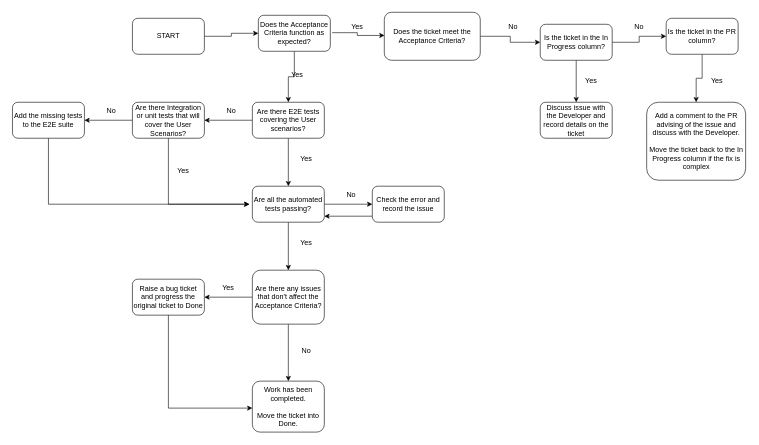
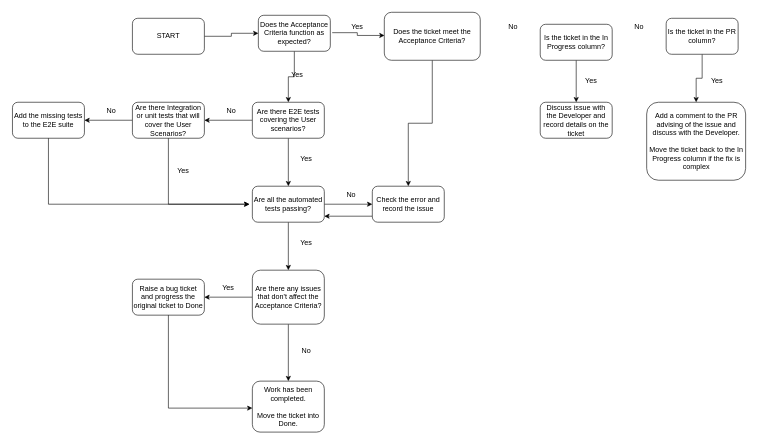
  <mxCell id="0" />
  <mxCell id="1" parent="0" />
  <mxCell id="2" value="" style="edgeStyle=orthogonalEdgeStyle;rounded=0;orthogonalLoop=1;jettySize=auto;html=1;entryX=0.002;entryY=0.483;entryDx=0;entryDy=0;exitX=1.026;exitY=0.483;exitDx=0;exitDy=0;exitPerimeter=0;entryPerimeter=0;" parent="1" source="6" target="4" edge="1"><mxGeometry relative="1" as="geometry" /></mxCell>
- <mxCell id="3" value="" style="edgeStyle=orthogonalEdgeStyle;rounded=0;orthogonalLoop=1;jettySize=auto;html=1;" parent="1" source="4" target="9" edge="1"><mxGeometry relative="1" as="geometry" /></mxCell>
+ <mxCell id="3" value="" style="edgeStyle=orthogonalEdgeStyle;rounded=0;orthogonalLoop=1;jettySize=auto;html=1;" parent="1" source="4" target="38" edge="1"><mxGeometry relative="1" as="geometry" /></mxCell>
  <mxCell id="4" value="Does the ticket meet the Acceptance Criteria?" style="rounded=1;whiteSpace=wrap;html=1;" parent="1" vertex="1"><mxGeometry x="640" y="20" width="160" height="80" as="geometry" /></mxCell>
  <mxCell id="5" value="" style="edgeStyle=orthogonalEdgeStyle;rounded=0;orthogonalLoop=1;jettySize=auto;html=1;" parent="1" source="6" target="16" edge="1"><mxGeometry relative="1" as="geometry" /></mxCell>
  <mxCell id="6" value="Does the Acceptance Criteria function as expected?" style="whiteSpace=wrap;html=1;rounded=1;" parent="1" vertex="1"><mxGeometry x="430" y="25" width="120" height="60" as="geometry" /></mxCell>
  <mxCell id="7" value="" style="edgeStyle=orthogonalEdgeStyle;rounded=0;orthogonalLoop=1;jettySize=auto;html=1;" parent="1" source="9" target="10" edge="1"><mxGeometry relative="1" as="geometry" /></mxCell>
- <mxCell id="8" value="" style="edgeStyle=orthogonalEdgeStyle;rounded=0;orthogonalLoop=1;jettySize=auto;html=1;" parent="1" source="9" target="12" edge="1"><mxGeometry relative="1" as="geometry" /></mxCell>
  <mxCell id="9" value="Is the ticket in the In Progress column?" style="whiteSpace=wrap;html=1;rounded=1;" parent="1" vertex="1"><mxGeometry x="900" y="40" width="120" height="60" as="geometry" /></mxCell>
  <mxCell id="10" value="Discuss issue with the Developer and record details on the ticket" style="whiteSpace=wrap;html=1;rounded=1;" parent="1" vertex="1"><mxGeometry x="900" y="170" width="120" height="60" as="geometry" /></mxCell>
  <mxCell id="11" value="" style="edgeStyle=orthogonalEdgeStyle;rounded=0;orthogonalLoop=1;jettySize=auto;html=1;" parent="1" source="12" target="13" edge="1"><mxGeometry relative="1" as="geometry" /></mxCell>
  <mxCell id="12" value="Is the ticket in the PR column?" style="whiteSpace=wrap;html=1;rounded=1;" parent="1" vertex="1"><mxGeometry x="1110" y="30" width="120" height="60" as="geometry" /></mxCell>
  <mxCell id="13" value="Add a comment to the PR advising of the issue and discuss with the Developer.&lt;br&gt;&lt;br&gt;Move the ticket back to the In Progress column if the fix is complex" style="whiteSpace=wrap;html=1;rounded=1;" parent="1" vertex="1"><mxGeometry x="1077.5" y="170" width="165" height="130" as="geometry" /></mxCell>
  <mxCell id="14" value="" style="edgeStyle=orthogonalEdgeStyle;rounded=0;orthogonalLoop=1;jettySize=auto;html=1;" parent="1" source="16" target="19" edge="1"><mxGeometry relative="1" as="geometry" /></mxCell>
  <mxCell id="15" value="" style="edgeStyle=orthogonalEdgeStyle;rounded=0;orthogonalLoop=1;jettySize=auto;html=1;" parent="1" source="16" target="21" edge="1"><mxGeometry relative="1" as="geometry" /></mxCell>
  <mxCell id="16" value="Are there E2E tests covering the User scenarios?" style="whiteSpace=wrap;html=1;rounded=1;" parent="1" vertex="1"><mxGeometry x="420" y="170" width="120" height="60" as="geometry" /></mxCell>
  <mxCell id="17" value="" style="edgeStyle=orthogonalEdgeStyle;rounded=0;orthogonalLoop=1;jettySize=auto;html=1;" parent="1" source="19" target="32" edge="1"><mxGeometry relative="1" as="geometry" /></mxCell>
  <mxCell id="18" value="" style="edgeStyle=orthogonalEdgeStyle;rounded=0;orthogonalLoop=1;jettySize=auto;html=1;" parent="1" source="19" target="38" edge="1"><mxGeometry relative="1" as="geometry" /></mxCell>
  <mxCell id="19" value="Are all the automated tests passing?" style="whiteSpace=wrap;html=1;rounded=1;" parent="1" vertex="1"><mxGeometry x="420" y="310" width="120" height="60" as="geometry" /></mxCell>
  <mxCell id="20" value="" style="edgeStyle=orthogonalEdgeStyle;rounded=0;orthogonalLoop=1;jettySize=auto;html=1;" parent="1" source="21" target="35" edge="1"><mxGeometry relative="1" as="geometry" /></mxCell>
  <mxCell id="21" value="Are there Integration or unit tests that will cover the User Scenarios?" style="whiteSpace=wrap;html=1;rounded=1;" parent="1" vertex="1"><mxGeometry x="220" y="170" width="120" height="60" as="geometry" /></mxCell>
  <mxCell id="22" value="Yes" style="text;html=1;strokeColor=none;fillColor=none;align=center;verticalAlign=middle;whiteSpace=wrap;rounded=0;" parent="1" vertex="1"><mxGeometry x="565" y="30" width="60" height="30" as="geometry" /></mxCell>
  <mxCell id="23" value="Yes" style="text;html=1;strokeColor=none;fillColor=none;align=center;verticalAlign=middle;whiteSpace=wrap;rounded=0;" parent="1" vertex="1"><mxGeometry x="465" y="110" width="60" height="30" as="geometry" /></mxCell>
  <mxCell id="24" value="Yes" style="text;html=1;strokeColor=none;fillColor=none;align=center;verticalAlign=middle;whiteSpace=wrap;rounded=0;" parent="1" vertex="1"><mxGeometry x="480" y="250" width="60" height="30" as="geometry" /></mxCell>
  <mxCell id="25" value="Yes" style="text;html=1;strokeColor=none;fillColor=none;align=center;verticalAlign=middle;whiteSpace=wrap;rounded=0;" parent="1" vertex="1"><mxGeometry x="955" y="120" width="60" height="30" as="geometry" /></mxCell>
  <mxCell id="26" value="Yes" style="text;html=1;strokeColor=none;fillColor=none;align=center;verticalAlign=middle;whiteSpace=wrap;rounded=0;" parent="1" vertex="1"><mxGeometry x="1165" y="120" width="60" height="30" as="geometry" /></mxCell>
  <mxCell id="27" value="No" style="text;html=1;strokeColor=none;fillColor=none;align=center;verticalAlign=middle;whiteSpace=wrap;rounded=0;" parent="1" vertex="1"><mxGeometry x="825" y="30" width="60" height="30" as="geometry" /></mxCell>
  <mxCell id="28" value="No" style="text;html=1;strokeColor=none;fillColor=none;align=center;verticalAlign=middle;whiteSpace=wrap;rounded=0;" parent="1" vertex="1"><mxGeometry x="1035" y="30" width="60" height="30" as="geometry" /></mxCell>
  <mxCell id="29" value="No" style="text;html=1;strokeColor=none;fillColor=none;align=center;verticalAlign=middle;whiteSpace=wrap;rounded=0;" parent="1" vertex="1"><mxGeometry x="355" y="170" width="60" height="30" as="geometry" /></mxCell>
  <mxCell id="30" value="" style="edgeStyle=orthogonalEdgeStyle;rounded=0;orthogonalLoop=1;jettySize=auto;html=1;" parent="1" source="32" target="41" edge="1"><mxGeometry relative="1" as="geometry" /></mxCell>
  <mxCell id="31" value="" style="edgeStyle=orthogonalEdgeStyle;rounded=0;orthogonalLoop=1;jettySize=auto;html=1;" parent="1" source="32" target="42" edge="1"><mxGeometry relative="1" as="geometry" /></mxCell>
  <mxCell id="32" value="Are there any issues that don't affect the Acceptance Criteria?" style="whiteSpace=wrap;html=1;rounded=1;" parent="1" vertex="1"><mxGeometry x="420" y="450" width="120" height="90" as="geometry" /></mxCell>
  <mxCell id="33" value="Yes" style="text;html=1;strokeColor=none;fillColor=none;align=center;verticalAlign=middle;whiteSpace=wrap;rounded=0;" parent="1" vertex="1"><mxGeometry x="275" y="270" width="60" height="30" as="geometry" /></mxCell>
  <mxCell id="34" value="" style="endArrow=classic;html=1;rounded=0;exitX=0.5;exitY=1;exitDx=0;exitDy=0;" parent="1" source="21" edge="1"><mxGeometry width="50" height="50" relative="1" as="geometry"><mxPoint x="295" y="260" as="sourcePoint" /><mxPoint x="415" y="340" as="targetPoint" /><Array as="points"><mxPoint x="280" y="340" /></Array></mxGeometry></mxCell>
  <mxCell id="35" value="Add the missing tests to the E2E suite" style="whiteSpace=wrap;html=1;rounded=1;" parent="1" vertex="1"><mxGeometry x="20" y="170" width="120" height="60" as="geometry" /></mxCell>
  <mxCell id="36" value="" style="endArrow=classic;html=1;rounded=0;exitX=0.5;exitY=1;exitDx=0;exitDy=0;" parent="1" source="35" edge="1"><mxGeometry width="50" height="50" relative="1" as="geometry"><mxPoint x="175" y="365" as="sourcePoint" /><mxPoint x="415" y="340" as="targetPoint" /><Array as="points"><mxPoint x="80" y="340" /></Array></mxGeometry></mxCell>
  <mxCell id="37" value="Yes" style="text;html=1;strokeColor=none;fillColor=none;align=center;verticalAlign=middle;whiteSpace=wrap;rounded=0;" parent="1" vertex="1"><mxGeometry x="480" y="390" width="60" height="30" as="geometry" /></mxCell>
  <mxCell id="38" value="Check the error and record the issue" style="whiteSpace=wrap;html=1;rounded=1;" parent="1" vertex="1"><mxGeometry x="620" y="310" width="120" height="60" as="geometry" /></mxCell>
  <mxCell id="39" value="" style="endArrow=classic;html=1;rounded=0;" parent="1" edge="1"><mxGeometry width="50" height="50" relative="1" as="geometry"><mxPoint x="620" y="360" as="sourcePoint" /><mxPoint x="540" y="360" as="targetPoint" /></mxGeometry></mxCell>
  <mxCell id="40" value="No" style="text;html=1;strokeColor=none;fillColor=none;align=center;verticalAlign=middle;whiteSpace=wrap;rounded=0;" parent="1" vertex="1"><mxGeometry x="155" y="170" width="60" height="30" as="geometry" /></mxCell>
  <mxCell id="41" value="Work has been completed.&lt;br style=&quot;border-color: var(--border-color);&quot;&gt;&lt;br style=&quot;border-color: var(--border-color);&quot;&gt;Move the ticket into Done." style="whiteSpace=wrap;html=1;rounded=1;" parent="1" vertex="1"><mxGeometry x="420" y="635" width="120" height="85" as="geometry" /></mxCell>
  <mxCell id="42" value="Raise a bug ticket and progress the original ticket to Done" style="whiteSpace=wrap;html=1;rounded=1;" parent="1" vertex="1"><mxGeometry x="220" y="465" width="120" height="60" as="geometry" /></mxCell>
  <mxCell id="43" value="" style="endArrow=classic;html=1;rounded=0;exitX=0.5;exitY=1;exitDx=0;exitDy=0;" parent="1" source="42" edge="1"><mxGeometry width="50" height="50" relative="1" as="geometry"><mxPoint x="275" y="530" as="sourcePoint" /><mxPoint x="420" y="680" as="targetPoint" /><Array as="points"><mxPoint x="280" y="680" /></Array></mxGeometry></mxCell>
  <mxCell id="44" value="Yes" style="text;html=1;strokeColor=none;fillColor=none;align=center;verticalAlign=middle;whiteSpace=wrap;rounded=0;" parent="1" vertex="1"><mxGeometry x="350" y="465" width="60" height="30" as="geometry" /></mxCell>
  <mxCell id="45" value="No" style="text;html=1;strokeColor=none;fillColor=none;align=center;verticalAlign=middle;whiteSpace=wrap;rounded=0;" parent="1" vertex="1"><mxGeometry x="480" y="570" width="60" height="30" as="geometry" /></mxCell>
  <mxCell id="46" value="No" style="text;html=1;strokeColor=none;fillColor=none;align=center;verticalAlign=middle;whiteSpace=wrap;rounded=0;" parent="1" vertex="1"><mxGeometry x="555" y="310" width="60" height="30" as="geometry" /></mxCell>
  <mxCell id="47" value="" style="edgeStyle=orthogonalEdgeStyle;rounded=0;orthogonalLoop=1;jettySize=auto;html=1;" edge="1" parent="1" source="48" target="6"><mxGeometry relative="1" as="geometry" /></mxCell>
  <mxCell id="48" value="START" style="whiteSpace=wrap;html=1;rounded=1;" vertex="1" parent="1"><mxGeometry x="220" y="30" width="120" height="60" as="geometry" /></mxCell>
